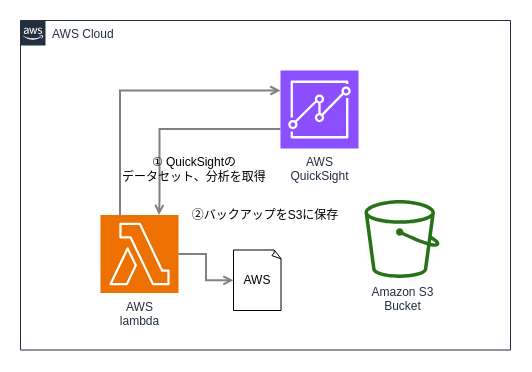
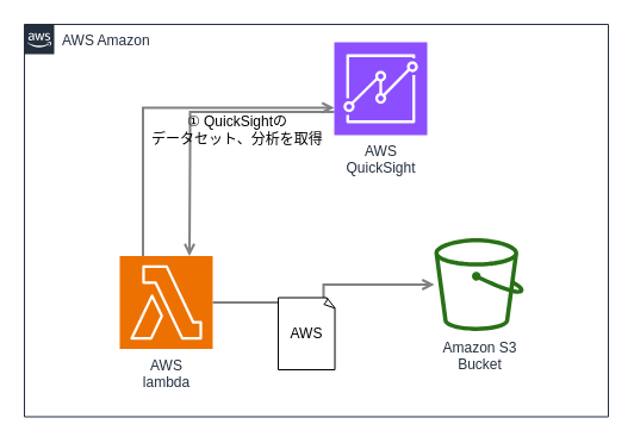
  <mxCell id="0" />
  <mxCell id="1" parent="0" />
- <mxCell id="2" value="AWS Cloud" style="points=[[0,0],[0.25,0],[0.5,0],[0.75,0],[1,0],[1,0.25],[1,0.5],[1,0.75],[1,1],[0.75,1],[0.5,1],[0.25,1],[0,1],[0,0.75],[0,0.5],[0,0.25]];outlineConnect=0;gradientColor=none;html=1;whiteSpace=wrap;fontSize=12;fontStyle=0;shape=mxgraph.aws4.group;grIcon=mxgraph.aws4.group_aws_cloud_alt;strokeColor=#232F3E;fillColor=none;verticalAlign=top;align=left;spacingLeft=30;fontColor=#232F3E;dashed=0;labelBackgroundColor=#ffffff;container=1;pointerEvents=0;collapsible=0;recursiveResize=0;" parent="1" vertex="1"><mxGeometry x="20" y="20" width="490" height="329.5" as="geometry" /></mxCell>
+ <mxCell id="2" value="AWS Amazon" style="points=[[0,0],[0.25,0],[0.5,0],[0.75,0],[1,0],[1,0.25],[1,0.5],[1,0.75],[1,1],[0.75,1],[0.5,1],[0.25,1],[0,1],[0,0.75],[0,0.5],[0,0.25]];outlineConnect=0;gradientColor=none;html=1;whiteSpace=wrap;fontSize=12;fontStyle=0;shape=mxgraph.aws4.group;grIcon=mxgraph.aws4.group_aws_cloud_alt;strokeColor=#232F3E;fillColor=none;verticalAlign=top;align=left;spacingLeft=30;fontColor=#232F3E;dashed=0;labelBackgroundColor=#ffffff;container=1;pointerEvents=0;collapsible=0;recursiveResize=0;" parent="1" vertex="1"><mxGeometry x="20" y="20" width="490" height="329.5" as="geometry" /></mxCell>
  <mxCell id="3" value="AWS&lt;br&gt;lambda" style="sketch=0;points=[[0,0,0],[0.25,0,0],[0.5,0,0],[0.75,0,0],[1,0,0],[0,1,0],[0.25,1,0],[0.5,1,0],[0.75,1,0],[1,1,0],[0,0.25,0],[0,0.5,0],[0,0.75,0],[1,0.25,0],[1,0.5,0],[1,0.75,0]];outlineConnect=0;fontColor=#232F3E;fillColor=#ED7100;strokeColor=#ffffff;dashed=0;verticalLabelPosition=bottom;verticalAlign=top;align=center;html=1;fontSize=12;fontStyle=0;aspect=fixed;shape=mxgraph.aws4.resourceIcon;resIcon=mxgraph.aws4.lambda;" vertex="1" parent="2"><mxGeometry x="80" y="194.5" width="78" height="78" as="geometry" /></mxCell>
  <mxCell id="4" value="Amazon S3&lt;br&gt;Bucket&lt;br&gt;" style="outlineConnect=0;fontColor=#232F3E;gradientColor=none;fillColor=#277116;strokeColor=none;dashed=0;verticalLabelPosition=bottom;verticalAlign=top;align=center;html=1;fontSize=12;fontStyle=0;aspect=fixed;pointerEvents=1;shape=mxgraph.aws4.bucket;labelBackgroundColor=#ffffff;" parent="2" vertex="1"><mxGeometry x="344" y="179.5" width="75" height="78" as="geometry" /></mxCell>
  <mxCell id="5" style="edgeStyle=orthogonalEdgeStyle;rounded=0;orthogonalLoop=1;jettySize=auto;html=1;startArrow=none;startFill=0;endArrow=open;endFill=0;strokeColor=#808080;strokeWidth=2;entryX=0.75;entryY=0;entryDx=0;entryDy=0;entryPerimeter=0;exitX=0;exitY=0.75;exitDx=0;exitDy=0;exitPerimeter=0;" parent="2" source="6" target="3" edge="1"><mxGeometry relative="1" as="geometry"><Array as="points"><mxPoint x="139" y="108" /><mxPoint x="139" y="180" /></Array><mxPoint x="244" y="89.5" as="sourcePoint" /><mxPoint x="138.5" y="169.5" as="targetPoint" /></mxGeometry></mxCell>
- <mxCell id="6" value="AWS&lt;div&gt;QuickSight&lt;/div&gt;" style="sketch=0;points=[[0,0,0],[0.25,0,0],[0.5,0,0],[0.75,0,0],[1,0,0],[0,1,0],[0.25,1,0],[0.5,1,0],[0.75,1,0],[1,1,0],[0,0.25,0],[0,0.5,0],[0,0.75,0],[1,0.25,0],[1,0.5,0],[1,0.75,0]];outlineConnect=0;fontColor=#232F3E;fillColor=#8C4FFF;strokeColor=#ffffff;dashed=0;verticalLabelPosition=bottom;verticalAlign=top;align=center;html=1;fontSize=12;fontStyle=0;aspect=fixed;shape=mxgraph.aws4.resourceIcon;resIcon=mxgraph.aws4.quicksight;" vertex="1" parent="2"><mxGeometry x="260" y="50" width="78" height="78" as="geometry" /></mxCell>
- <mxCell id="7" style="edgeStyle=orthogonalEdgeStyle;rounded=0;orthogonalLoop=1;jettySize=auto;html=1;startArrow=none;startFill=0;endArrow=open;endFill=0;strokeColor=#808080;strokeWidth=2;exitX=1;exitY=0.5;exitDx=0;exitDy=0;exitPerimeter=0;" parent="2" source="3" target="9" edge="1"><mxGeometry relative="1" as="geometry"><mxPoint x="184" y="239.5" as="sourcePoint" /><mxPoint x="357" y="239.5" as="targetPoint" /></mxGeometry></mxCell>
+ <mxCell id="6" value="AWS&lt;div&gt;QuickSight&lt;/div&gt;" style="sketch=0;points=[[0,0,0],[0.25,0,0],[0.5,0,0],[0.75,0,0],[1,0,0],[0,1,0],[0.25,1,0],[0.5,1,0],[0.75,1,0],[1,1,0],[0,0.25,0],[0,0.5,0],[0,0.75,0],[1,0.25,0],[1,0.5,0],[1,0.75,0]];outlineConnect=0;fontColor=#232F3E;fillColor=#8C4FFF;strokeColor=#ffffff;dashed=0;verticalLabelPosition=bottom;verticalAlign=top;align=center;html=1;fontSize=12;fontStyle=0;aspect=fixed;shape=mxgraph.aws4.resourceIcon;resIcon=mxgraph.aws4.quicksight;" vertex="1" parent="2"><mxGeometry x="260" y="15" width="78" height="78" as="geometry" /></mxCell>
+ <mxCell id="7" style="edgeStyle=orthogonalEdgeStyle;rounded=0;orthogonalLoop=1;jettySize=auto;html=1;startArrow=none;startFill=0;endArrow=open;endFill=0;strokeColor=#808080;strokeWidth=2;exitX=1;exitY=0.5;exitDx=0;exitDy=0;exitPerimeter=0;" parent="2" source="3" target="4" edge="1"><mxGeometry relative="1" as="geometry"><mxPoint x="184" y="239.5" as="sourcePoint" /><mxPoint x="357" y="239.5" as="targetPoint" /></mxGeometry></mxCell>
  <mxCell id="8" style="edgeStyle=orthogonalEdgeStyle;rounded=0;orthogonalLoop=1;jettySize=auto;html=1;startArrow=none;startFill=0;endArrow=open;endFill=0;strokeColor=#808080;strokeWidth=2;exitX=0.25;exitY=0;exitDx=0;exitDy=0;exitPerimeter=0;" edge="1" parent="2" source="3" target="6"><mxGeometry relative="1" as="geometry"><Array as="points"><mxPoint x="100" y="70" /></Array><mxPoint x="189" y="79.5" as="sourcePoint" /><mxPoint x="49" y="179.5" as="targetPoint" /></mxGeometry></mxCell>
  <mxCell id="9" value="AWS" style="whiteSpace=wrap;html=1;shape=mxgraph.basic.document" vertex="1" parent="2"><mxGeometry x="213" y="229.5" width="48" height="60.5" as="geometry" /></mxCell>
- <mxCell id="10" value="① QuickSightの&lt;div&gt;データセット、分析を取得&lt;/div&gt;" style="text;html=1;align=center;verticalAlign=middle;whiteSpace=wrap;rounded=0;" vertex="1" parent="2"><mxGeometry x="99" y="134" width="150" height="30" as="geometry" /></mxCell>
- <mxCell id="11" value="②バックアップをS3に保存" style="text;html=1;align=center;verticalAlign=middle;whiteSpace=wrap;rounded=0;" vertex="1" parent="2"><mxGeometry x="170" y="180" width="150" height="30" as="geometry" /></mxCell>
+ <mxCell id="10" value="① QuickSightの&lt;div&gt;データセット、分析を取得&lt;/div&gt;" style="text;html=1;align=center;verticalAlign=middle;whiteSpace=wrap;rounded=0;" vertex="1" parent="2"><mxGeometry x="104" y="74" width="150" height="30" as="geometry" /></mxCell>
